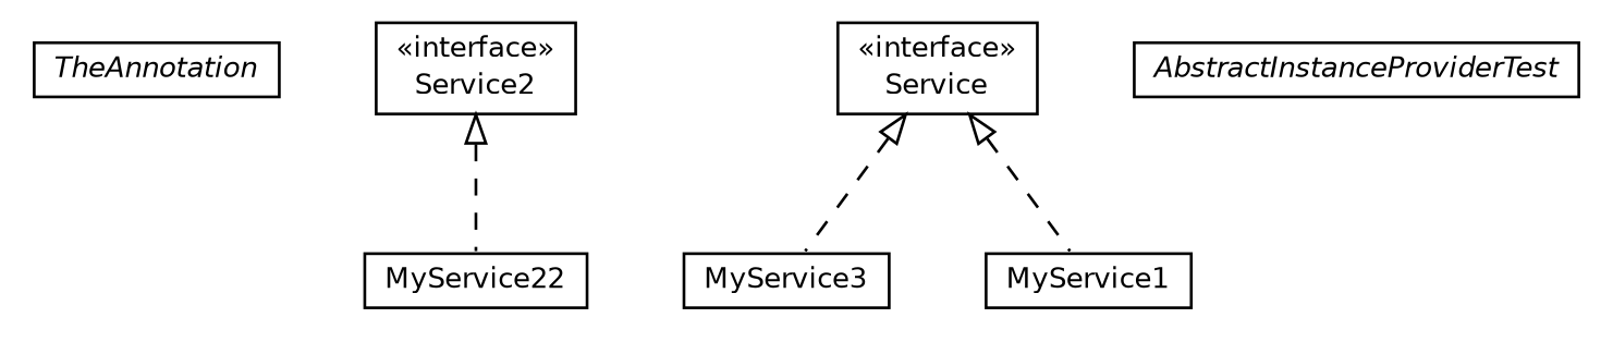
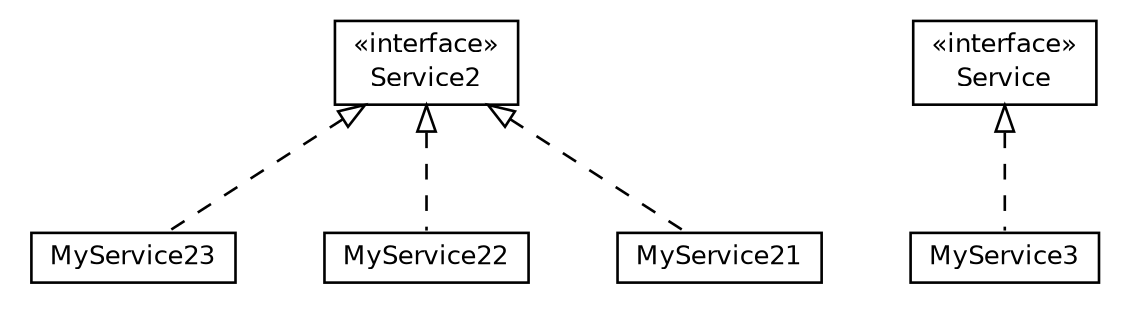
  digraph {
    nodesep=0.25
    ranksep=0.5
    node [fontcolor=black fontname=Helvetica fontsize=10.0 shape=plaintext]
    edge [arrowtail=empty dir=back fontname=Helvetica fontsize=10 headport=p labelfontname=Helvetica labelfontsize=10 style=dashed tailport=p]
-   n1 [label=<<table title="org.dayatang.ioc.test.TheAnnotation" border="0" cellborder="1" cellspacing="0" cellpadding="2" port="p" href="./TheAnnotation.html"> 		<tr><td><table border="0" cellspacing="0" cellpadding="1"> <tr><td align="center" balign="center"><font face="Helvetica-Oblique"> TheAnnotation </font></td></tr> 		</table></td></tr> 		</table>>]
    n2 [label=<<table title="org.dayatang.ioc.test.Service2" border="0" cellborder="1" cellspacing="0" cellpadding="2" port="p" href="./Service2.html"> 		<tr><td><table border="0" cellspacing="0" cellpadding="1"> <tr><td align="center" balign="center"> &#171;interface&#187; </td></tr> <tr><td align="center" balign="center"> Service2 </td></tr> 		</table></td></tr> 		</table>>]
+   n3 [label=<<table title="org.dayatang.ioc.test.MyService23" border="0" cellborder="1" cellspacing="0" cellpadding="2" port="p" href="./MyService23.html"> 		<tr><td><table border="0" cellspacing="0" cellpadding="1"> <tr><td align="center" balign="center"> MyService23 </td></tr> 		</table></td></tr> 		</table>>]
    n4 [label=<<table title="org.dayatang.ioc.test.MyService22" border="0" cellborder="1" cellspacing="0" cellpadding="2" port="p" href="./MyService22.html"> 		<tr><td><table border="0" cellspacing="0" cellpadding="1"> <tr><td align="center" balign="center"> MyService22 </td></tr> 		</table></td></tr> 		</table>>]
+   n5 [label=<<table title="org.dayatang.ioc.test.MyService21" border="0" cellborder="1" cellspacing="0" cellpadding="2" port="p" href="./MyService21.html"> 		<tr><td><table border="0" cellspacing="0" cellpadding="1"> <tr><td align="center" balign="center"> MyService21 </td></tr> 		</table></td></tr> 		</table>>]
    n6 [label=<<table title="org.dayatang.ioc.test.Service" border="0" cellborder="1" cellspacing="0" cellpadding="2" port="p" href="./Service.html"> 		<tr><td><table border="0" cellspacing="0" cellpadding="1"> <tr><td align="center" balign="center"> &#171;interface&#187; </td></tr> <tr><td align="center" balign="center"> Service </td></tr> 		</table></td></tr> 		</table>>]
    n7 [label=<<table title="org.dayatang.ioc.test.MyService3" border="0" cellborder="1" cellspacing="0" cellpadding="2" port="p" href="./MyService3.html"> 		<tr><td><table border="0" cellspacing="0" cellpadding="1"> <tr><td align="center" balign="center"> MyService3 </td></tr> 		</table></td></tr> 		</table>>]
-   n8 [label=<<table title="org.dayatang.ioc.test.MyService1" border="0" cellborder="1" cellspacing="0" cellpadding="2" port="p" href="./MyService1.html"> 		<tr><td><table border="0" cellspacing="0" cellpadding="1"> <tr><td align="center" balign="center"> MyService1 </td></tr> 		</table></td></tr> 		</table>>]
-   n9 [label=<<table title="org.dayatang.ioc.test.AbstractInstanceProviderTest" border="0" cellborder="1" cellspacing="0" cellpadding="2" port="p" href="./AbstractInstanceProviderTest.html"> 		<tr><td><table border="0" cellspacing="0" cellpadding="1"> <tr><td align="center" balign="center"><font face="Helvetica-Oblique"> AbstractInstanceProviderTest </font></td></tr> 		</table></td></tr> 		</table>>]
+   n2 -> n3
    n2 -> n4
+   n2 -> n5
    n6 -> n7
-   n6 -> n8
  }
